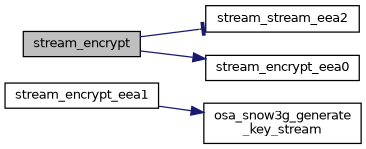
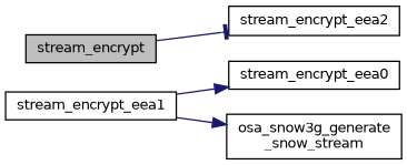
  digraph {
    rankdir=LR
    node [color=black fillcolor=white fontname=Helvetica fontsize=10 shape=record style=filled]
    edge [arrowhead=normal color=midnightblue fontname=Helvetica fontsize=10 labelfontname=Helvetica labelfontsize=10 style=solid]
    n1 [fillcolor=grey75 fontcolor=black height=0.2 label=stream_encrypt width=0.4]
    n2 [height=0.2 label=stream_encrypt_eea0 width=0.4]
-   n3 [height=0.2 label=stream_stream_eea2 width=0.4]
+   n3 [height=0.2 label=stream_encrypt_eea2 width=0.4]
    n4 [height=0.2 label=stream_encrypt_eea1 width=0.4]
-   n5 [height=0.2 label="osa_snow3g_generate\l_key_stream" width=0.4]
-   n1 -> n2
+   n5 [height=0.2 label="osa_snow3g_generate\l_snow_stream" width=0.4]
+   n4 -> n2
    n1 -> n3 [arrowhead=tee]
    n4 -> n5
  }
